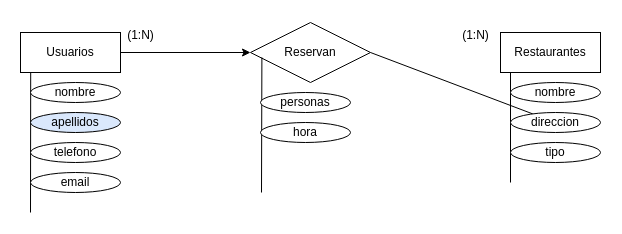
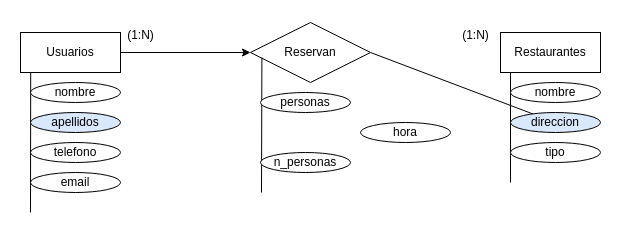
  <mxCell id="0" />
  <mxCell id="1" parent="0" />
  <mxCell id="2" value="Restaurantes" style="whiteSpace=wrap;html=1;align=center;" parent="1" vertex="1"><mxGeometry x="500" y="32" width="100" height="40" as="geometry" /></mxCell>
  <mxCell id="3" value="Usuarios" style="whiteSpace=wrap;html=1;align=center;" parent="1" vertex="1"><mxGeometry x="20" y="32" width="100" height="40" as="geometry" /></mxCell>
  <mxCell id="4" value="Reservan" style="shape=rhombus;perimeter=rhombusPerimeter;whiteSpace=wrap;html=1;align=center;" parent="1" vertex="1"><mxGeometry x="250" y="22" width="120" height="60" as="geometry" /></mxCell>
  <mxCell id="5" value="" style="endArrow=none;html=1;rounded=0;exitX=0.102;exitY=1.085;exitDx=0;exitDy=0;exitPerimeter=0;" parent="1" edge="1"><mxGeometry relative="1" as="geometry"><mxPoint x="30.2" y="72" as="sourcePoint" /><mxPoint x="30" y="212" as="targetPoint" /></mxGeometry></mxCell>
  <mxCell id="6" value="" style="endArrow=none;html=1;rounded=0;exitX=0.095;exitY=0.583;exitDx=0;exitDy=0;exitPerimeter=0;" parent="1" source="4" edge="1"><mxGeometry relative="1" as="geometry"><mxPoint x="270" y="282" as="sourcePoint" /><mxPoint x="261" y="192" as="targetPoint" /></mxGeometry></mxCell>
  <mxCell id="7" value="" style="endArrow=none;html=1;rounded=0;exitX=0.102;exitY=1.085;exitDx=0;exitDy=0;exitPerimeter=0;" parent="1" edge="1"><mxGeometry relative="1" as="geometry"><mxPoint x="510" y="72" as="sourcePoint" /><mxPoint x="510" y="182" as="targetPoint" /></mxGeometry></mxCell>
  <mxCell id="8" value="" style="endArrow=classic;html=1;rounded=0;exitX=1;exitY=0.5;exitDx=0;exitDy=0;entryX=0;entryY=0.5;entryDx=0;entryDy=0;" parent="1" source="3" target="4" edge="1"><mxGeometry relative="1" as="geometry"><mxPoint x="270" y="282" as="sourcePoint" /><mxPoint x="430" y="282" as="targetPoint" /></mxGeometry></mxCell>
  <mxCell id="9" value="" style="endArrow=none;html=1;rounded=0;exitX=1;exitY=0.5;exitDx=0;exitDy=0;" parent="1" source="4" target="18" edge="1"><mxGeometry relative="1" as="geometry"><mxPoint x="270" y="282" as="sourcePoint" /><mxPoint x="430" y="282" as="targetPoint" /></mxGeometry></mxCell>
  <mxCell id="10" value="nombre" style="ellipse;whiteSpace=wrap;html=1;align=center;" parent="1" vertex="1"><mxGeometry x="30" y="82" width="90" height="20" as="geometry" /></mxCell>
  <mxCell id="11" value="apellidos" style="ellipse;whiteSpace=wrap;html=1;align=center;fillColor=#dae8fc;" parent="1" vertex="1"><mxGeometry x="30" y="112" width="90" height="20" as="geometry" /></mxCell>
  <mxCell id="12" value="telefono" style="ellipse;whiteSpace=wrap;html=1;align=center;" parent="1" vertex="1"><mxGeometry x="30" y="142" width="90" height="20" as="geometry" /></mxCell>
  <mxCell id="13" value="email" style="ellipse;whiteSpace=wrap;html=1;align=center;" parent="1" vertex="1"><mxGeometry x="30" y="172" width="90" height="20" as="geometry" /></mxCell>
  <mxCell id="14" value="personas" style="ellipse;whiteSpace=wrap;html=1;align=center;" parent="1" vertex="1"><mxGeometry x="260" y="92" width="90" height="20" as="geometry" /></mxCell>
- <mxCell id="15" value="hora" style="ellipse;whiteSpace=wrap;html=1;align=center;" parent="1" vertex="1"><mxGeometry x="260" y="122" width="90" height="20" as="geometry" /></mxCell>
+ <mxCell id="15" value="hora" style="ellipse;whiteSpace=wrap;html=1;align=center;" parent="1" vertex="1"><mxGeometry x="360" y="122" width="90" height="20" as="geometry" /></mxCell>
+ <mxCell id="16" value="n_personas" style="ellipse;whiteSpace=wrap;html=1;align=center;" parent="1" vertex="1"><mxGeometry x="260" y="152" width="90" height="20" as="geometry" /></mxCell>
  <mxCell id="17" value="nombre" style="ellipse;whiteSpace=wrap;html=1;align=center;" parent="1" vertex="1"><mxGeometry x="510" y="82" width="90" height="20" as="geometry" /></mxCell>
- <mxCell id="18" value="direccion" style="ellipse;whiteSpace=wrap;html=1;align=center;" parent="1" vertex="1"><mxGeometry x="510" y="112" width="90" height="20" as="geometry" /></mxCell>
+ <mxCell id="18" value="direccion" style="ellipse;whiteSpace=wrap;html=1;align=center;fillColor=#dae8fc;" parent="1" vertex="1"><mxGeometry x="510" y="112" width="90" height="20" as="geometry" /></mxCell>
  <mxCell id="19" value="(1:N)" style="text;html=1;align=center;verticalAlign=middle;resizable=0;points=[];autosize=1;strokeColor=none;fillColor=none;" parent="1" vertex="1"><mxGeometry x="115" y="20" width="50" height="30" as="geometry" /></mxCell>
  <mxCell id="20" value="(1:N)" style="text;html=1;align=center;verticalAlign=middle;resizable=0;points=[];autosize=1;strokeColor=none;fillColor=none;" parent="1" vertex="1"><mxGeometry x="450" y="20" width="50" height="30" as="geometry" /></mxCell>
  <mxCell id="21" value="tipo" style="ellipse;whiteSpace=wrap;html=1;align=center;" vertex="1" parent="1"><mxGeometry x="510" y="142" width="90" height="20" as="geometry" /></mxCell>
